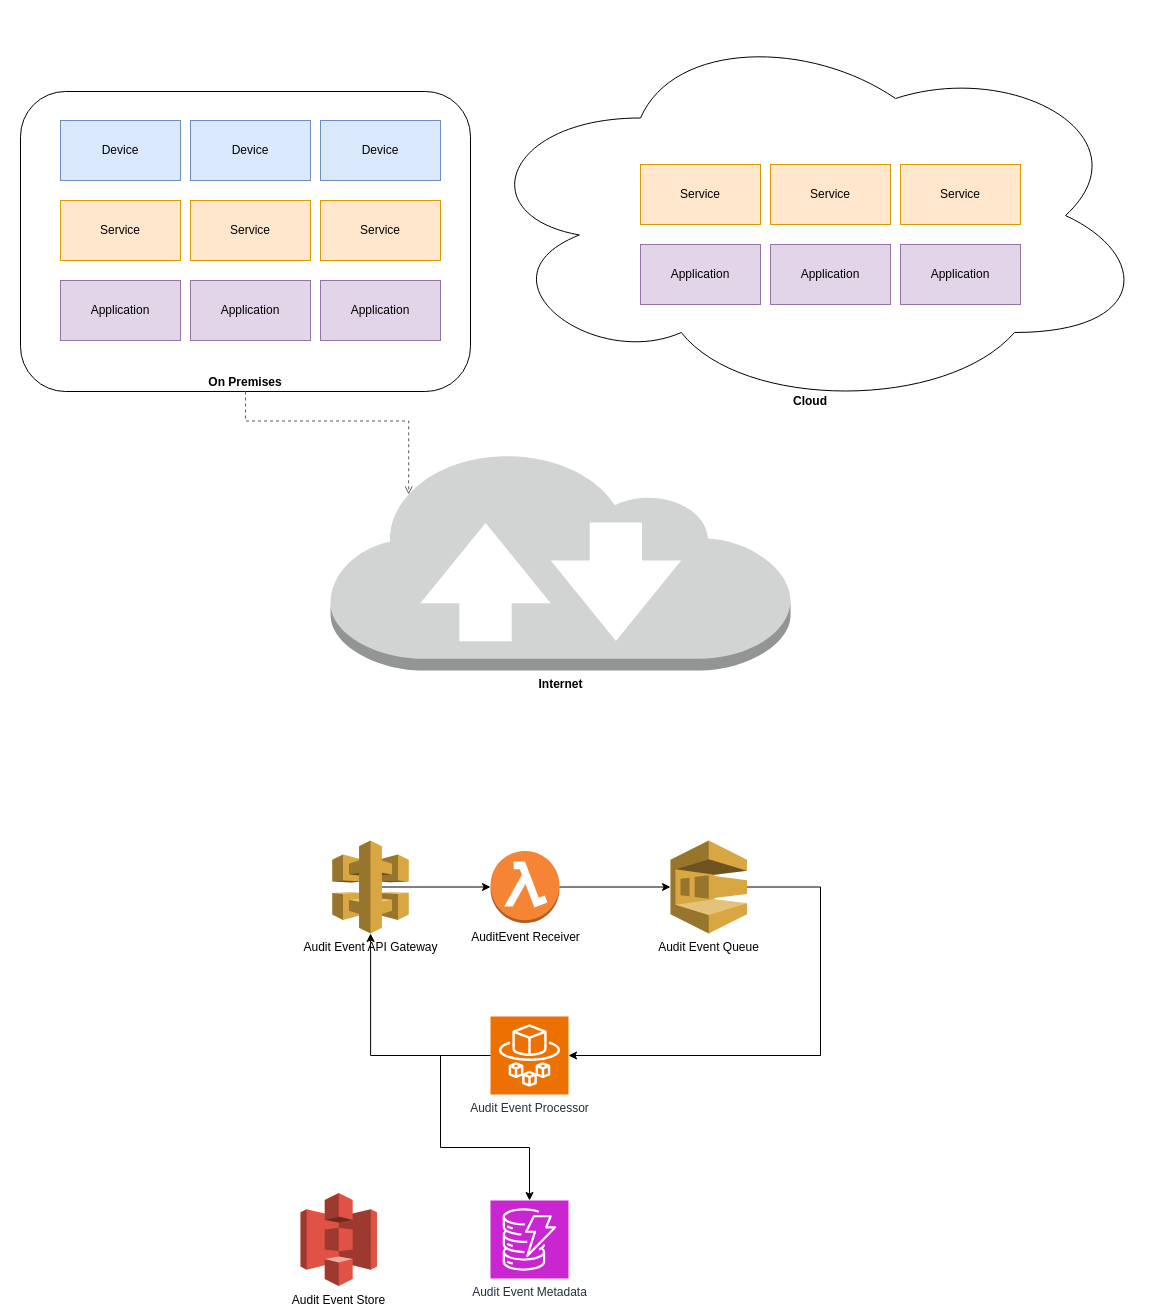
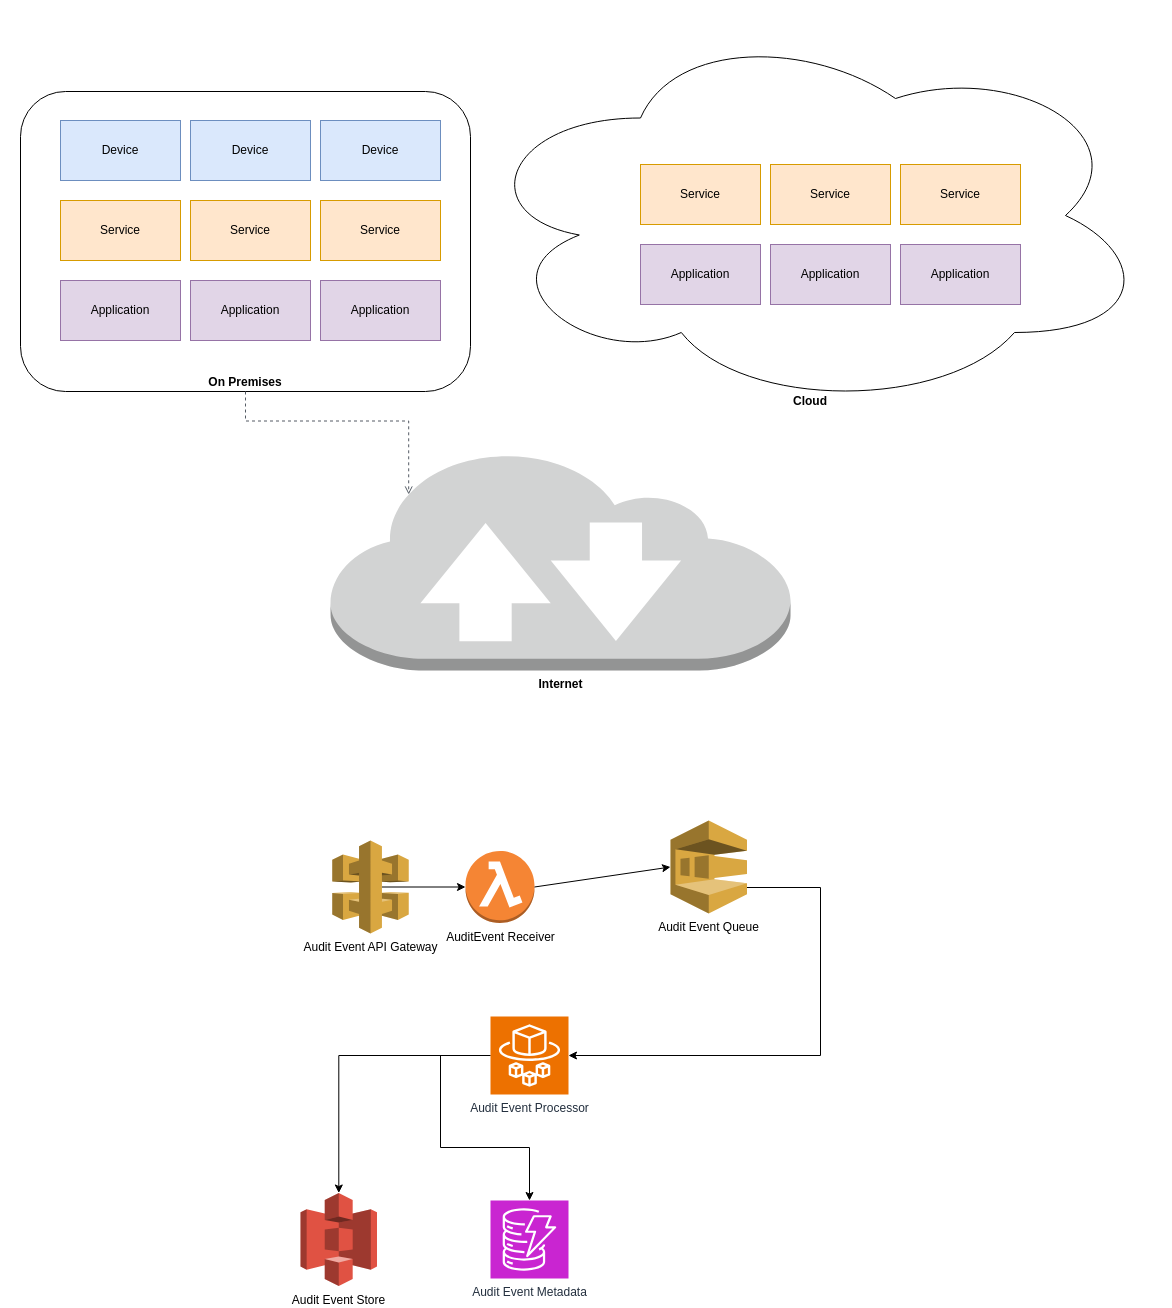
  <mxCell id="0" />
  <mxCell id="1" parent="0" />
  <mxCell id="2" style="edgeStyle=orthogonalEdgeStyle;rounded=0;orthogonalLoop=1;jettySize=auto;html=1;exitX=0;exitY=0.5;exitDx=0;exitDy=0;exitPerimeter=0;" edge="1" parent="1" source="29" target="30"><mxGeometry relative="1" as="geometry"><Array as="points"><mxPoint x="440" y="1055" /><mxPoint x="440" y="1147" /><mxPoint x="529" y="1147" /></Array></mxGeometry></mxCell>
  <mxCell id="3" value="On Premises" style="rounded=1;whiteSpace=wrap;html=1;verticalAlign=bottom;fontStyle=1" vertex="1" parent="1"><mxGeometry x="20" y="91" width="450" height="300" as="geometry" /></mxCell>
  <mxCell id="4" value="Device" style="rounded=0;whiteSpace=wrap;html=1;fillColor=#dae8fc;strokeColor=#6c8ebf;" vertex="1" parent="1"><mxGeometry x="60" y="120" width="120" height="60" as="geometry" /></mxCell>
  <mxCell id="5" value="Device" style="rounded=0;whiteSpace=wrap;html=1;fillColor=#dae8fc;strokeColor=#6c8ebf;" vertex="1" parent="1"><mxGeometry x="190" y="120" width="120" height="60" as="geometry" /></mxCell>
  <mxCell id="6" value="Device" style="rounded=0;whiteSpace=wrap;html=1;fillColor=#dae8fc;strokeColor=#6c8ebf;" vertex="1" parent="1"><mxGeometry x="320" y="120" width="120" height="60" as="geometry" /></mxCell>
  <mxCell id="7" value="Service" style="rounded=0;whiteSpace=wrap;html=1;fillColor=#ffe6cc;strokeColor=#d79b00;" vertex="1" parent="1"><mxGeometry x="60" y="200" width="120" height="60" as="geometry" /></mxCell>
  <mxCell id="8" value="Service" style="rounded=0;whiteSpace=wrap;html=1;fillColor=#ffe6cc;strokeColor=#d79b00;" vertex="1" parent="1"><mxGeometry x="190" y="200" width="120" height="60" as="geometry" /></mxCell>
  <mxCell id="9" value="Service" style="rounded=0;whiteSpace=wrap;html=1;fillColor=#ffe6cc;strokeColor=#d79b00;" vertex="1" parent="1"><mxGeometry x="320" y="200" width="120" height="60" as="geometry" /></mxCell>
  <mxCell id="10" value="Application" style="rounded=0;whiteSpace=wrap;html=1;fillColor=#e1d5e7;strokeColor=#9673a6;" vertex="1" parent="1"><mxGeometry x="60" y="280" width="120" height="60" as="geometry" /></mxCell>
  <mxCell id="11" value="Application" style="rounded=0;whiteSpace=wrap;html=1;fillColor=#e1d5e7;strokeColor=#9673a6;" vertex="1" parent="1"><mxGeometry x="190" y="280" width="120" height="60" as="geometry" /></mxCell>
  <mxCell id="12" value="Application" style="rounded=0;whiteSpace=wrap;html=1;fillColor=#e1d5e7;strokeColor=#9673a6;" vertex="1" parent="1"><mxGeometry x="320" y="280" width="120" height="60" as="geometry" /></mxCell>
  <mxCell id="13" value="Cloud" style="ellipse;shape=cloud;whiteSpace=wrap;html=1;verticalAlign=bottom;fontStyle=1" vertex="1" parent="1"><mxGeometry x="470" y="20" width="680" height="390" as="geometry" /></mxCell>
  <mxCell id="14" value="Service" style="rounded=0;whiteSpace=wrap;html=1;fillColor=#ffe6cc;strokeColor=#d79b00;" vertex="1" parent="1"><mxGeometry x="640" y="164" width="120" height="60" as="geometry" /></mxCell>
  <mxCell id="15" value="Service" style="rounded=0;whiteSpace=wrap;html=1;fillColor=#ffe6cc;strokeColor=#d79b00;" vertex="1" parent="1"><mxGeometry x="770" y="164" width="120" height="60" as="geometry" /></mxCell>
  <mxCell id="16" value="Service" style="rounded=0;whiteSpace=wrap;html=1;fillColor=#ffe6cc;strokeColor=#d79b00;" vertex="1" parent="1"><mxGeometry x="900" y="164" width="120" height="60" as="geometry" /></mxCell>
  <mxCell id="17" value="Application" style="rounded=0;whiteSpace=wrap;html=1;fillColor=#e1d5e7;strokeColor=#9673a6;" vertex="1" parent="1"><mxGeometry x="640" y="244" width="120" height="60" as="geometry" /></mxCell>
  <mxCell id="18" value="Application" style="rounded=0;whiteSpace=wrap;html=1;fillColor=#e1d5e7;strokeColor=#9673a6;" vertex="1" parent="1"><mxGeometry x="770" y="244" width="120" height="60" as="geometry" /></mxCell>
  <mxCell id="19" value="Application" style="rounded=0;whiteSpace=wrap;html=1;fillColor=#e1d5e7;strokeColor=#9673a6;" vertex="1" parent="1"><mxGeometry x="900" y="244" width="120" height="60" as="geometry" /></mxCell>
  <mxCell id="20" value="Internet" style="outlineConnect=0;dashed=0;verticalLabelPosition=bottom;verticalAlign=top;align=center;html=1;shape=mxgraph.aws3.internet_2;fillColor=#D2D3D3;gradientColor=none;fontStyle=1" vertex="1" parent="1"><mxGeometry x="330" y="450" width="460" height="220" as="geometry" /></mxCell>
  <mxCell id="21" value="" style="edgeStyle=orthogonalEdgeStyle;html=1;endArrow=open;elbow=vertical;startArrow=none;endFill=0;strokeColor=#545B64;rounded=0;exitX=0.5;exitY=1;exitDx=0;exitDy=0;entryX=0.17;entryY=0.2;entryDx=0;entryDy=0;entryPerimeter=0;dashed=1;" edge="1" parent="1" source="3" target="20"><mxGeometry width="100" relative="1" as="geometry"><mxPoint x="460" y="400" as="sourcePoint" /><mxPoint x="560" y="400" as="targetPoint" /></mxGeometry></mxCell>
  <mxCell id="22" value="Audit Event API Gateway" style="outlineConnect=0;dashed=0;verticalLabelPosition=bottom;verticalAlign=top;align=center;html=1;shape=mxgraph.aws3.api_gateway;fillColor=#D9A741;gradientColor=none;" vertex="1" parent="1"><mxGeometry x="331.75" y="840" width="76.5" height="93" as="geometry" /></mxCell>
- <mxCell id="23" value="AuditEvent Receiver" style="outlineConnect=0;dashed=0;verticalLabelPosition=bottom;verticalAlign=top;align=center;html=1;shape=mxgraph.aws3.lambda_function;fillColor=#F58534;gradientColor=none;" vertex="1" parent="1"><mxGeometry x="490" y="850.5" width="69" height="72" as="geometry" /></mxCell>
- <mxCell id="24" value="Audit Event Queue" style="outlineConnect=0;dashed=0;verticalLabelPosition=bottom;verticalAlign=top;align=center;html=1;shape=mxgraph.aws3.sqs;fillColor=#D9A741;gradientColor=none;" vertex="1" parent="1"><mxGeometry x="670" y="840" width="76.5" height="93" as="geometry" /></mxCell>
+ <mxCell id="23" value="AuditEvent Receiver" style="outlineConnect=0;dashed=0;verticalLabelPosition=bottom;verticalAlign=top;align=center;html=1;shape=mxgraph.aws3.lambda_function;fillColor=#F58534;gradientColor=none;" vertex="1" parent="1"><mxGeometry x="465" y="850.5" width="69" height="72" as="geometry" /></mxCell>
+ <mxCell id="24" value="Audit Event Queue" style="outlineConnect=0;dashed=0;verticalLabelPosition=bottom;verticalAlign=top;align=center;html=1;shape=mxgraph.aws3.sqs;fillColor=#D9A741;gradientColor=none;" vertex="1" parent="1"><mxGeometry x="670" y="820" width="76.5" height="93" as="geometry" /></mxCell>
  <mxCell id="25" value="" style="endArrow=classic;html=1;rounded=0;exitX=0.65;exitY=0.5;exitDx=0;exitDy=0;exitPerimeter=0;" edge="1" parent="1" source="22" target="23"><mxGeometry width="50" height="50" relative="1" as="geometry"><mxPoint x="490" y="1010" as="sourcePoint" /><mxPoint x="540" y="960" as="targetPoint" /></mxGeometry></mxCell>
  <mxCell id="26" value="" style="endArrow=classic;html=1;rounded=0;exitX=1;exitY=0.5;exitDx=0;exitDy=0;exitPerimeter=0;entryX=0;entryY=0.5;entryDx=0;entryDy=0;entryPerimeter=0;" edge="1" parent="1" source="23" target="24"><mxGeometry width="50" height="50" relative="1" as="geometry"><mxPoint x="490" y="1010" as="sourcePoint" /><mxPoint x="540" y="960" as="targetPoint" /></mxGeometry></mxCell>
  <mxCell id="27" style="edgeStyle=orthogonalEdgeStyle;rounded=0;orthogonalLoop=1;jettySize=auto;html=1;entryX=1;entryY=0.5;entryDx=0;entryDy=0;entryPerimeter=0;" edge="1" parent="1" source="24" target="29"><mxGeometry relative="1" as="geometry"><mxPoint x="700" y="1049.412" as="targetPoint" /><Array as="points"><mxPoint x="820" y="887" /><mxPoint x="820" y="1055" /></Array></mxGeometry></mxCell>
- <mxCell id="28" style="edgeStyle=orthogonalEdgeStyle;rounded=0;orthogonalLoop=1;jettySize=auto;html=1;exitX=0;exitY=0.5;exitDx=0;exitDy=0;exitPerimeter=0;" edge="1" parent="1" source="29" target="22"><mxGeometry relative="1" as="geometry" /></mxCell>
+ <mxCell id="28" style="edgeStyle=orthogonalEdgeStyle;rounded=0;orthogonalLoop=1;jettySize=auto;html=1;exitX=0;exitY=0.5;exitDx=0;exitDy=0;exitPerimeter=0;" edge="1" parent="1" source="29" target="31"><mxGeometry relative="1" as="geometry" /></mxCell>
  <mxCell id="29" value="Audit Event Processor" style="sketch=0;points=[[0,0,0],[0.25,0,0],[0.5,0,0],[0.75,0,0],[1,0,0],[0,1,0],[0.25,1,0],[0.5,1,0],[0.75,1,0],[1,1,0],[0,0.25,0],[0,0.5,0],[0,0.75,0],[1,0.25,0],[1,0.5,0],[1,0.75,0]];outlineConnect=0;fontColor=#232F3E;fillColor=#ED7100;strokeColor=#ffffff;dashed=0;verticalLabelPosition=bottom;verticalAlign=top;align=center;html=1;fontSize=12;fontStyle=0;aspect=fixed;shape=mxgraph.aws4.resourceIcon;resIcon=mxgraph.aws4.fargate;" vertex="1" parent="1"><mxGeometry x="490" y="1016" width="78" height="78" as="geometry" /></mxCell>
  <mxCell id="30" value="Audit Event Metadata" style="sketch=0;points=[[0,0,0],[0.25,0,0],[0.5,0,0],[0.75,0,0],[1,0,0],[0,1,0],[0.25,1,0],[0.5,1,0],[0.75,1,0],[1,1,0],[0,0.25,0],[0,0.5,0],[0,0.75,0],[1,0.25,0],[1,0.5,0],[1,0.75,0]];outlineConnect=0;fontColor=#232F3E;fillColor=#C925D1;strokeColor=#ffffff;dashed=0;verticalLabelPosition=bottom;verticalAlign=top;align=center;html=1;fontSize=12;fontStyle=0;aspect=fixed;shape=mxgraph.aws4.resourceIcon;resIcon=mxgraph.aws4.dynamodb;" vertex="1" parent="1"><mxGeometry x="490" y="1200" width="78" height="78" as="geometry" /></mxCell>
  <mxCell id="31" value="Audit Event Store" style="outlineConnect=0;dashed=0;verticalLabelPosition=bottom;verticalAlign=top;align=center;html=1;shape=mxgraph.aws3.s3;fillColor=#E05243;gradientColor=none;" vertex="1" parent="1"><mxGeometry x="300" y="1192.5" width="76.5" height="93" as="geometry" /></mxCell>
